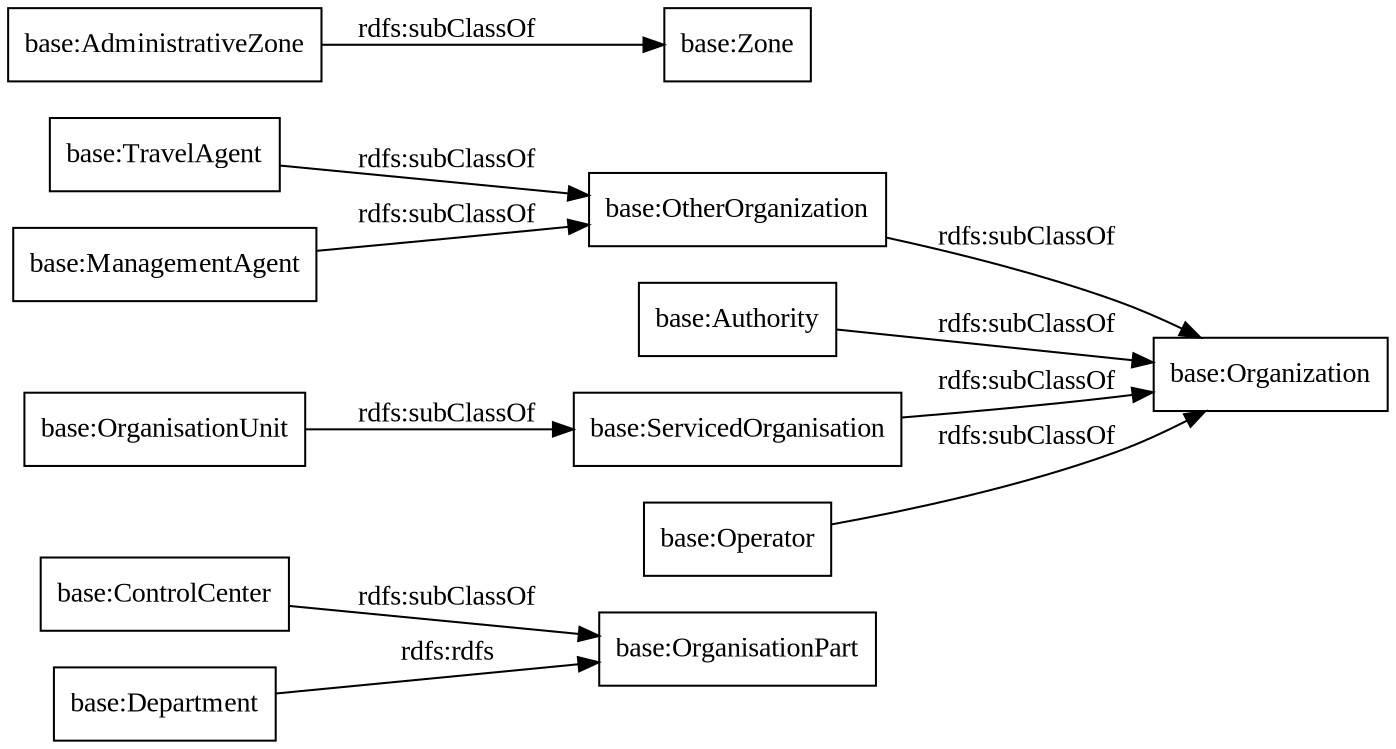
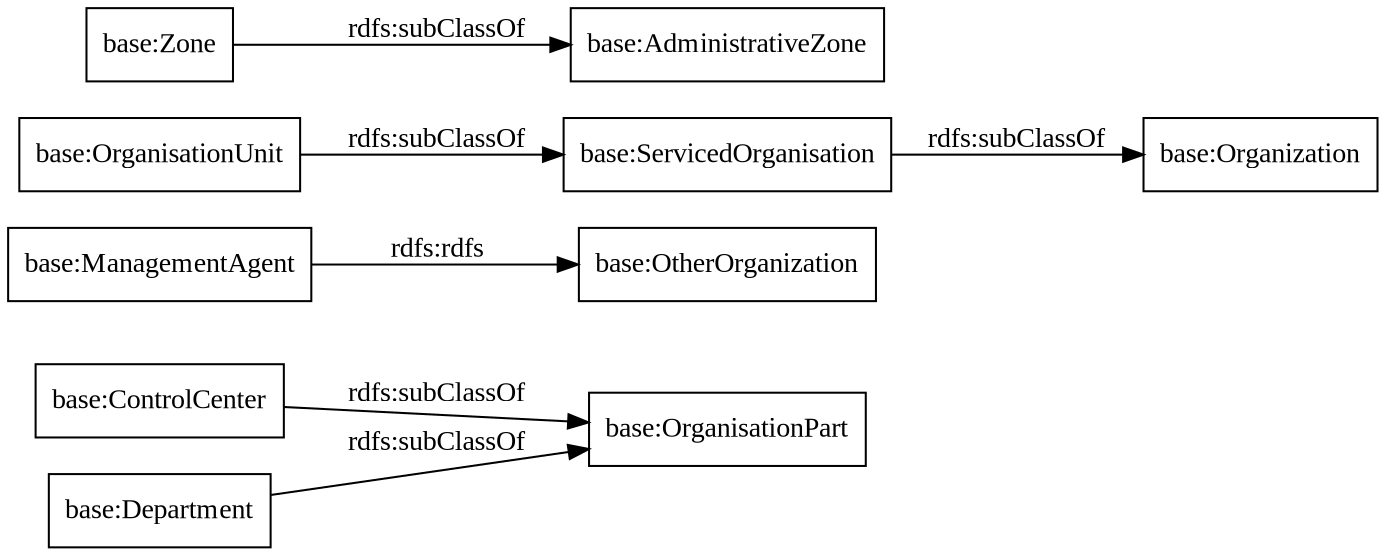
  digraph {
    fontname="Liberation Serif"
    rankdir=LR
    node [color=black fontname="Liberation Serif" shape=rectangle]
    edge [fontname="Liberation Serif"]
    "base:ControlCenter"
    "base:OrganisationPart"
    "base:ManagementAgent"
    "base:OtherOrganization"
    "base:Organization"
    "base:Department"
-   "base:Authority"
-   "base:TravelAgent"
    "base:ServicedOrganisation"
    "base:OrganisationUnit"
    "base:AdministrativeZone"
    "base:Zone"
-   "base:Operator"
    "base:ControlCenter" -> "base:OrganisationPart" [label="rdfs:subClassOf"]
-   "base:ManagementAgent" -> "base:OtherOrganization" [label="rdfs:subClassOf"]
-   "base:OtherOrganization" -> "base:Organization" [label="rdfs:subClassOf"]
-   "base:Department" -> "base:OrganisationPart" [label="rdfs:rdfs"]
-   "base:Authority" -> "base:Organization" [label="rdfs:subClassOf"]
-   "base:TravelAgent" -> "base:OtherOrganization" [label="rdfs:subClassOf"]
+   "base:ManagementAgent" -> "base:OtherOrganization" [label="rdfs:rdfs"]
+   "base:Department" -> "base:OrganisationPart" [label="rdfs:subClassOf"]
    "base:ServicedOrganisation" -> "base:Organization" [label="rdfs:subClassOf"]
    "base:OrganisationUnit" -> "base:ServicedOrganisation" [label="rdfs:subClassOf"]
-   "base:AdministrativeZone" -> "base:Zone" [label="rdfs:subClassOf"]
-   "base:Operator" -> "base:Organization" [label="rdfs:subClassOf"]
+   "base:Zone" -> "base:AdministrativeZone" [label="rdfs:subClassOf"]
  }
